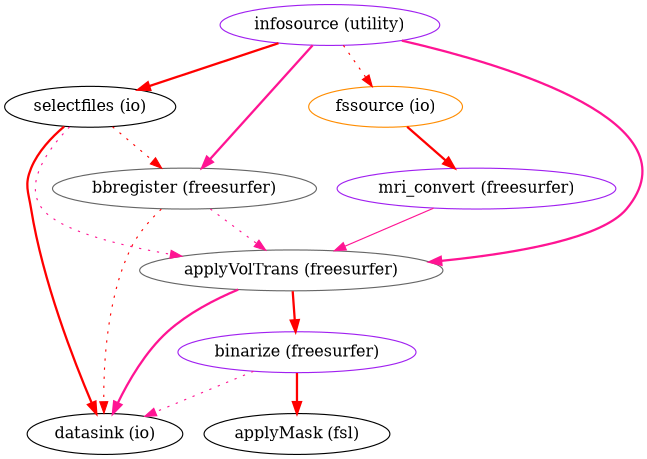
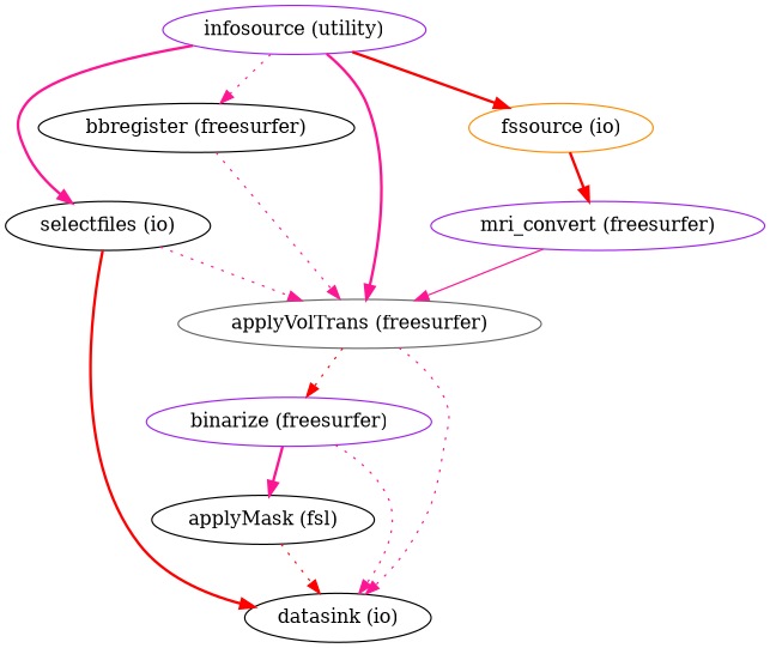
  strict digraph {
    node [color=black]
    edge [color=deeppink style=bold]
    "applyMask (fsl)"
    "binarize (freesurfer)" [color=purple]
    "datasink (io)"
    "selectfiles (io)"
-   "bbregister (freesurfer)" [color=gray40]
+   "bbregister (freesurfer)"
    "applyVolTrans (freesurfer)" [color=gray40]
    "mri_convert (freesurfer)" [color=purple]
    "infosource (utility)" [color=purple]
    "fssource (io)" [color=darkorange]
-   "bbregister (freesurfer)" -> "datasink (io)" [color=red style=dotted]
-   "binarize (freesurfer)" -> "applyMask (fsl)" [color=red]
+   "applyMask (fsl)" -> "datasink (io)" [color=red style=dotted]
+   "binarize (freesurfer)" -> "applyMask (fsl)"
    "binarize (freesurfer)" -> "datasink (io)" [style=dotted]
    "selectfiles (io)" -> "datasink (io)" [color=red]
-   "selectfiles (io)" -> "bbregister (freesurfer)" [color=red style=dotted]
    "selectfiles (io)" -> "applyVolTrans (freesurfer)" [style=dotted]
    "bbregister (freesurfer)" -> "applyVolTrans (freesurfer)" [style=dotted]
-   "applyVolTrans (freesurfer)" -> "binarize (freesurfer)" [color=red]
-   "applyVolTrans (freesurfer)" -> "datasink (io)"
+   "applyVolTrans (freesurfer)" -> "binarize (freesurfer)" [color=red style=dotted]
+   "applyVolTrans (freesurfer)" -> "datasink (io)" [style=dotted]
    "mri_convert (freesurfer)" -> "applyVolTrans (freesurfer)" [style=solid]
-   "infosource (utility)" -> "selectfiles (io)" [color=red]
-   "infosource (utility)" -> "bbregister (freesurfer)"
+   "infosource (utility)" -> "selectfiles (io)"
+   "infosource (utility)" -> "bbregister (freesurfer)" [style=dotted]
    "infosource (utility)" -> "applyVolTrans (freesurfer)"
-   "infosource (utility)" -> "fssource (io)" [color=red style=dotted]
+   "infosource (utility)" -> "fssource (io)" [color=red]
    "fssource (io)" -> "mri_convert (freesurfer)" [color=red]
  }
